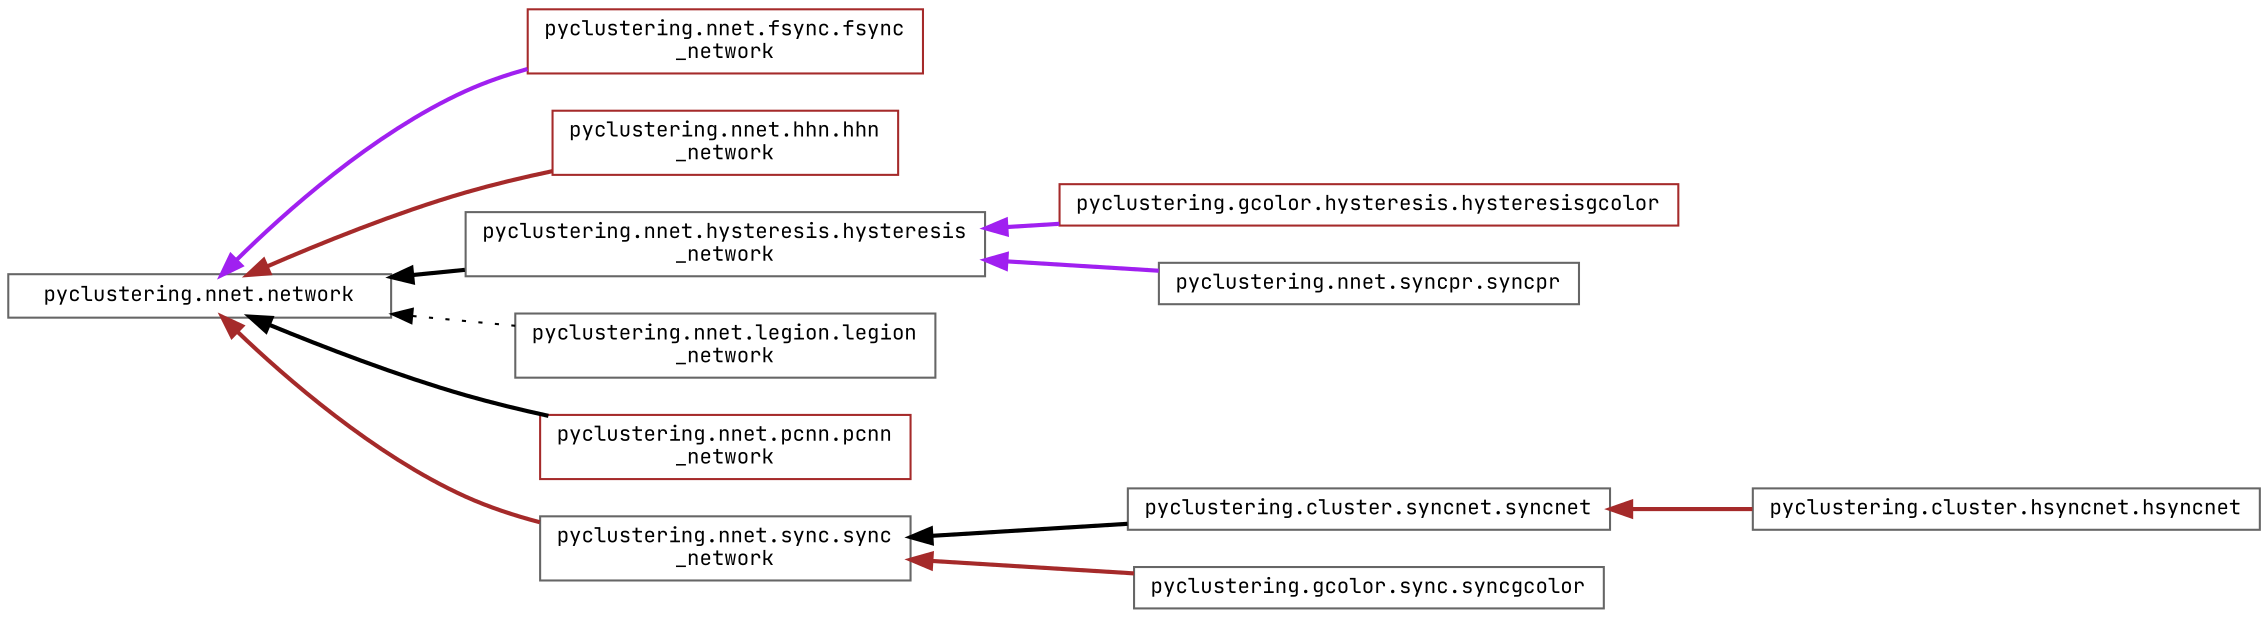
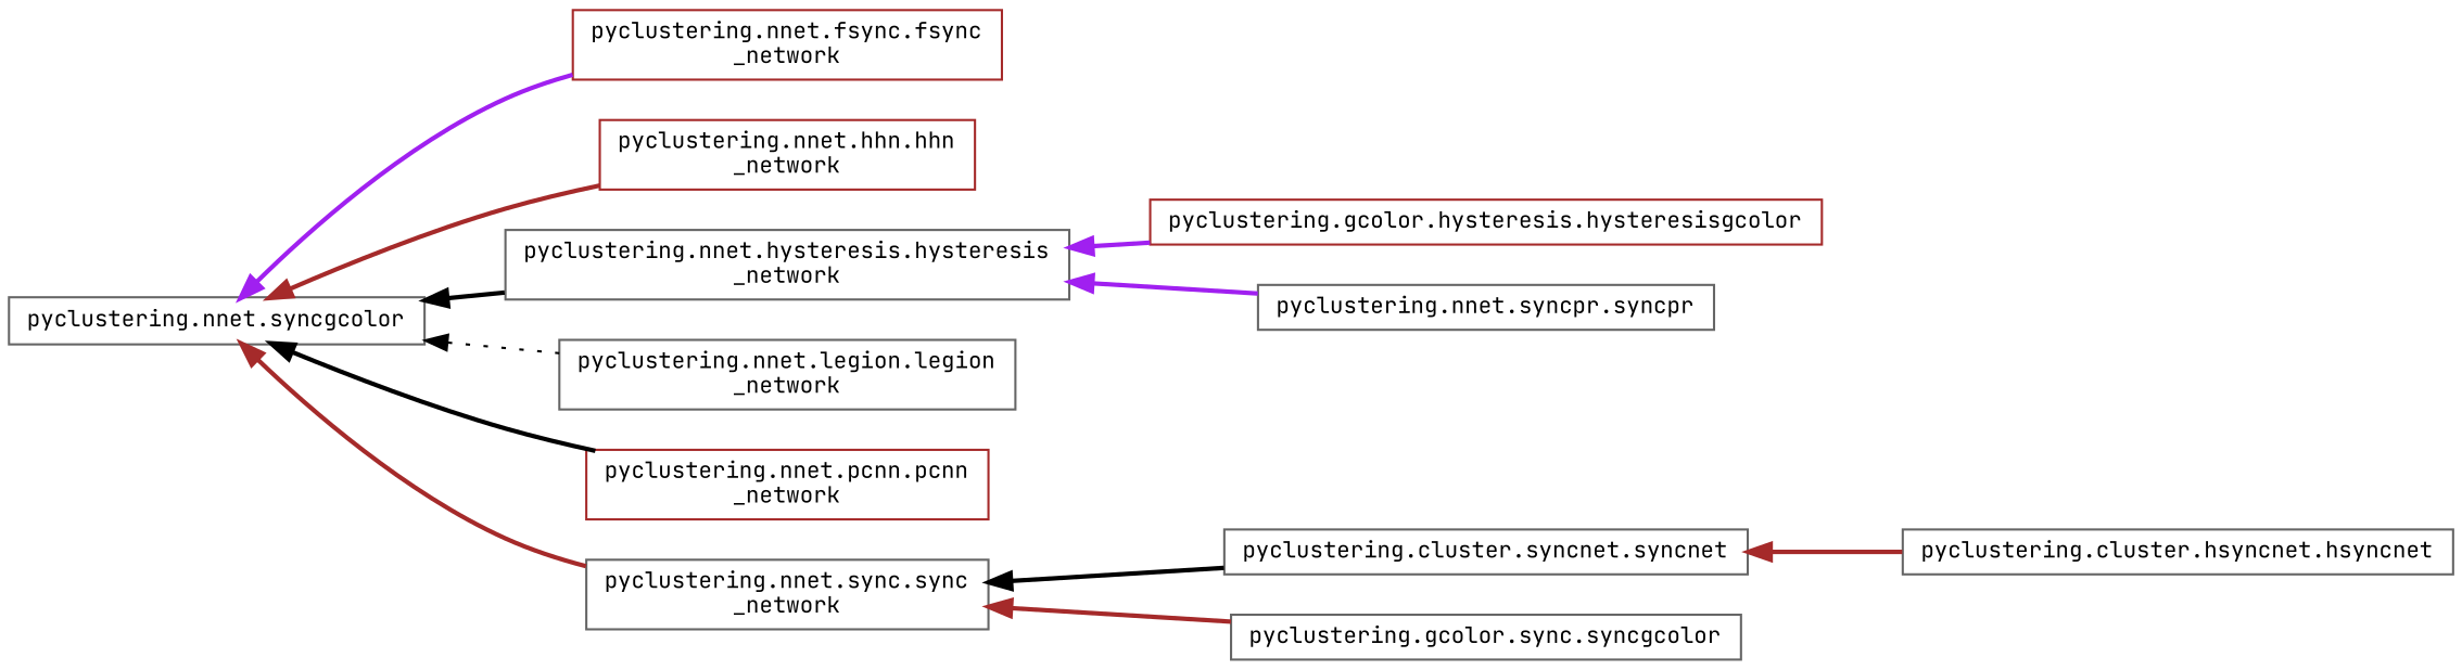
  digraph {
    fontname="JetBrains Mono"
    rankdir=LR
    node [color=gray40 fillcolor=white fontname="JetBrains Mono" fontsize=10 shape=record style=filled]
    edge [color=brown dir=back fontname="JetBrains Mono" fontsize=10 labelfontname=Helvetica labelfontsize=10 style=bold]
-   n1 [height=0.2 label="pyclustering.nnet.network" width=0.4]
+   n1 [height=0.2 label="pyclustering.nnet.syncgcolor" width=0.4]
    n2 [color=brown height=0.2 label="pyclustering.nnet.fsync.fsync\l_network" width=0.4]
    n3 [color=brown height=0.2 label="pyclustering.nnet.hhn.hhn\l_network" width=0.4]
    n4 [height=0.2 label="pyclustering.nnet.hysteresis.hysteresis\l_network" width=0.4]
    n5 [height=0.2 label="pyclustering.nnet.legion.legion\l_network" width=0.4]
    n6 [color=brown height=0.2 label="pyclustering.nnet.pcnn.pcnn\l_network" width=0.4]
    n7 [height=0.2 label="pyclustering.nnet.sync.sync\l_network" width=0.4]
    n8 [color=brown height=0.2 label="pyclustering.gcolor.hysteresis.hysteresisgcolor" width=0.4]
    n9 [height=0.2 label="pyclustering.nnet.syncpr.syncpr" width=0.4]
    n10 [height=0.2 label="pyclustering.cluster.syncnet.syncnet" width=0.4]
    n11 [height=0.2 label="pyclustering.gcolor.sync.syncgcolor" width=0.4]
    n12 [height=0.2 label="pyclustering.cluster.hsyncnet.hsyncnet" width=0.4]
    n1 -> n2 [color=purple]
    n1 -> n3
    n1 -> n4 [color=black]
    n1 -> n5 [color=black style=dotted]
    n1 -> n6 [color=black]
    n1 -> n7
    n4 -> n8 [color=purple]
    n4 -> n9 [color=purple]
    n7 -> n10 [color=black]
    n7 -> n11
    n10 -> n12
  }
